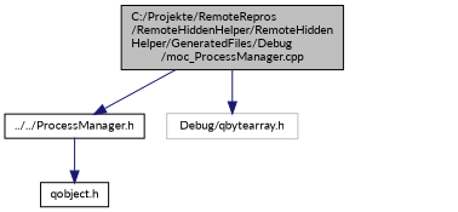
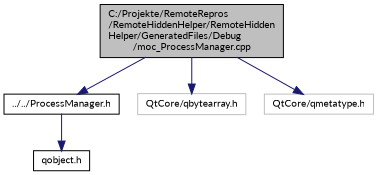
  digraph {
    fontname=Lato
    node [color=black fillcolor=white fontname=Lato fontsize=10 shape=record style=filled]
    edge [color=midnightblue fontname=Lato fontsize=10 labelfontname=Helvetica labelfontsize=10 style=solid]
    n1 [fillcolor=grey75 fontcolor=black height=0.2 label="C:/Projekte/RemoteRepros\l/RemoteHiddenHelper/RemoteHidden\lHelper/GeneratedFiles/Debug\l/moc_ProcessManager.cpp" width=0.4]
    n2 [height=0.2 label="../../ProcessManager.h" width=0.4]
-   n3 [color=grey75 height=0.2 label="Debug/qbytearray.h" width=0.4]
+   n3 [color=grey75 height=0.2 label="QtCore/qbytearray.h" width=0.4]
+   n4 [color=grey75 height=0.2 label="QtCore/qmetatype.h" width=0.4]
    n5 [height=0.2 label="qobject.h" width=0.4]
    n1 -> n2
    n1 -> n3
+   n1 -> n4
    n2 -> n5
  }
